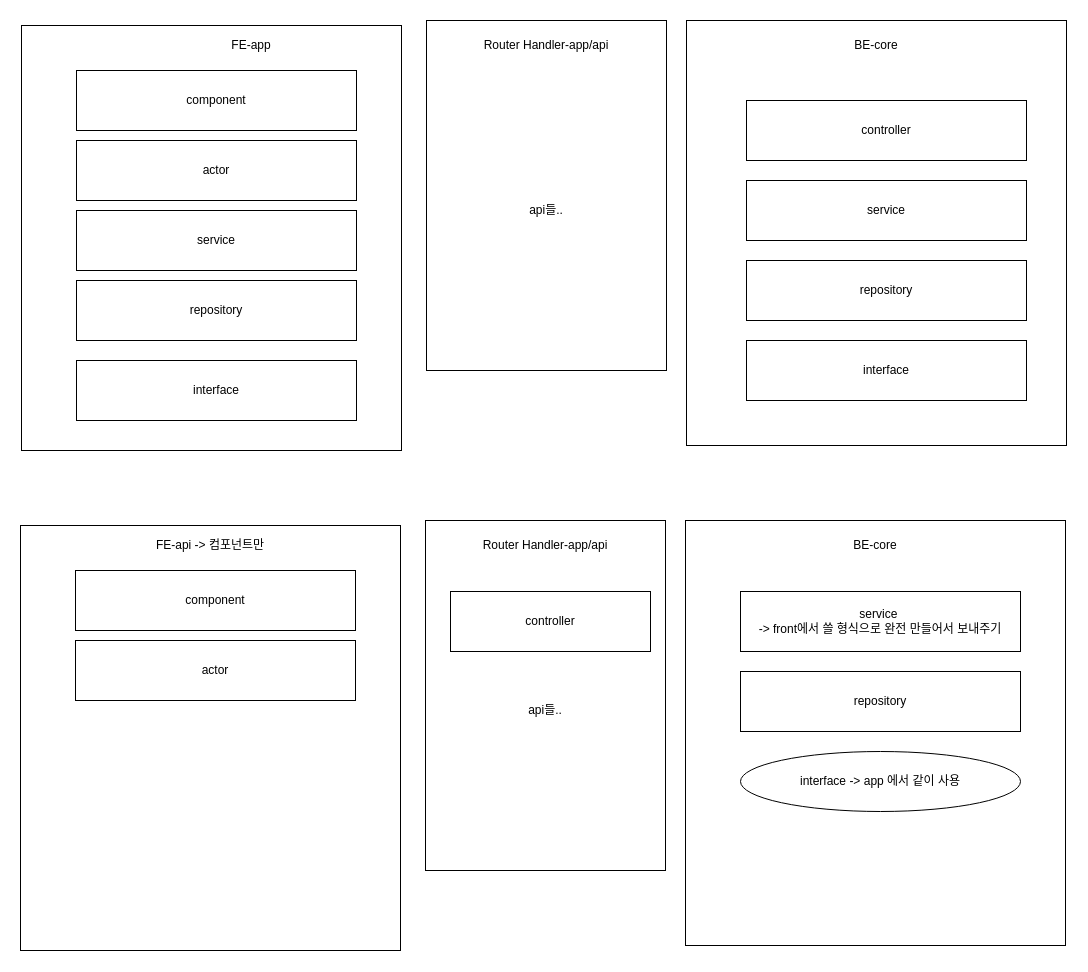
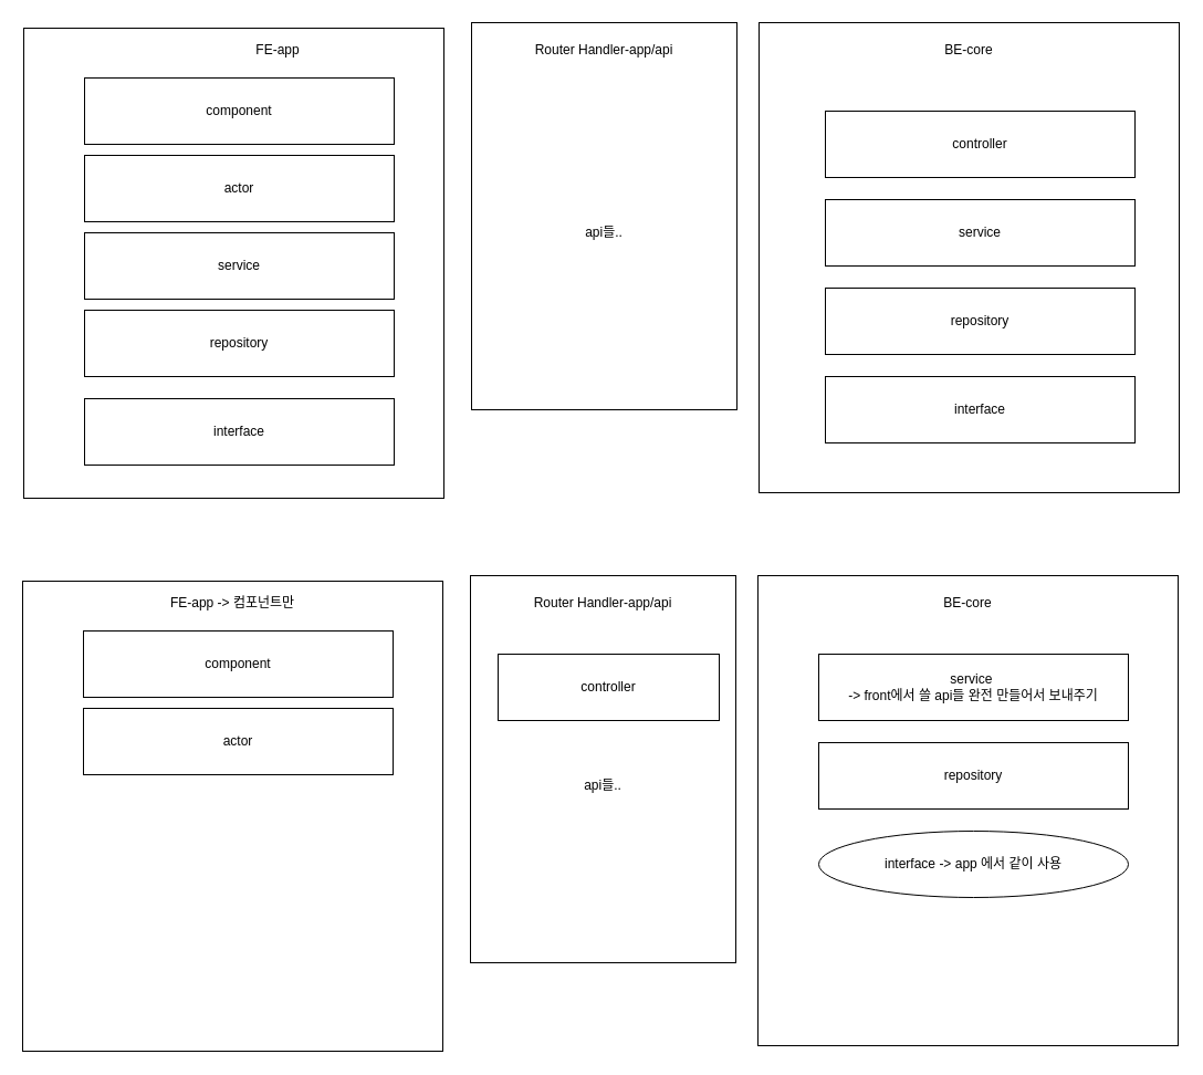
  <mxCell id="0" />
  <mxCell id="1" parent="0" />
  <mxCell id="2" value="" style="rounded=0;whiteSpace=wrap;html=1;" vertex="1" parent="1"><mxGeometry x="686" y="20" width="380" height="425" as="geometry" /></mxCell>
  <mxCell id="3" value="" style="rounded=0;whiteSpace=wrap;html=1;" vertex="1" parent="1"><mxGeometry x="21" y="25" width="380" height="425" as="geometry" /></mxCell>
  <mxCell id="4" value="" style="rounded=0;whiteSpace=wrap;html=1;" vertex="1" parent="1"><mxGeometry x="426" y="20" width="240" height="350" as="geometry" /></mxCell>
  <mxCell id="5" value="Router Handler-app/api" style="text;html=1;align=center;verticalAlign=middle;whiteSpace=wrap;rounded=0;" vertex="1" parent="1"><mxGeometry x="481" y="30" width="130" height="30" as="geometry" /></mxCell>
  <mxCell id="6" value="FE-app" style="text;html=1;align=center;verticalAlign=middle;whiteSpace=wrap;rounded=0;" vertex="1" parent="1"><mxGeometry x="186" y="30" width="130" height="30" as="geometry" /></mxCell>
  <mxCell id="7" value="BE-core" style="text;html=1;align=center;verticalAlign=middle;whiteSpace=wrap;rounded=0;" vertex="1" parent="1"><mxGeometry x="811" y="30" width="130" height="30" as="geometry" /></mxCell>
  <mxCell id="8" value="component" style="rounded=0;whiteSpace=wrap;html=1;" vertex="1" parent="1"><mxGeometry x="76" y="70" width="280" height="60" as="geometry" /></mxCell>
  <mxCell id="9" value="repository" style="rounded=0;whiteSpace=wrap;html=1;" vertex="1" parent="1"><mxGeometry x="76" y="280" width="280" height="60" as="geometry" /></mxCell>
  <mxCell id="10" value="interface" style="rounded=0;whiteSpace=wrap;html=1;" vertex="1" parent="1"><mxGeometry x="76" y="360" width="280" height="60" as="geometry" /></mxCell>
  <mxCell id="11" value="service" style="rounded=0;whiteSpace=wrap;html=1;" vertex="1" parent="1"><mxGeometry x="76" y="210" width="280" height="60" as="geometry" /></mxCell>
  <mxCell id="12" value="repository" style="rounded=0;whiteSpace=wrap;html=1;" vertex="1" parent="1"><mxGeometry x="746" y="260" width="280" height="60" as="geometry" /></mxCell>
  <mxCell id="13" value="interface" style="rounded=0;whiteSpace=wrap;html=1;" vertex="1" parent="1"><mxGeometry x="746" y="340" width="280" height="60" as="geometry" /></mxCell>
  <mxCell id="14" value="service" style="rounded=0;whiteSpace=wrap;html=1;" vertex="1" parent="1"><mxGeometry x="746" y="180" width="280" height="60" as="geometry" /></mxCell>
  <mxCell id="15" value="controller" style="rounded=0;whiteSpace=wrap;html=1;" vertex="1" parent="1"><mxGeometry x="746" y="100" width="280" height="60" as="geometry" /></mxCell>
  <mxCell id="16" value="actor" style="rounded=0;whiteSpace=wrap;html=1;" vertex="1" parent="1"><mxGeometry x="76" y="140" width="280" height="60" as="geometry" /></mxCell>
  <mxCell id="17" value="api들.." style="text;html=1;align=center;verticalAlign=middle;whiteSpace=wrap;rounded=0;" vertex="1" parent="1"><mxGeometry x="516" y="195" width="60" height="30" as="geometry" /></mxCell>
  <mxCell id="18" value="" style="rounded=0;whiteSpace=wrap;html=1;" vertex="1" parent="1"><mxGeometry x="685" y="520" width="380" height="425" as="geometry" /></mxCell>
  <mxCell id="19" value="" style="rounded=0;whiteSpace=wrap;html=1;" vertex="1" parent="1"><mxGeometry x="20" y="525" width="380" height="425" as="geometry" /></mxCell>
  <mxCell id="20" value="" style="rounded=0;whiteSpace=wrap;html=1;" vertex="1" parent="1"><mxGeometry x="425" y="520" width="240" height="350" as="geometry" /></mxCell>
  <mxCell id="21" value="Router Handler-app/api" style="text;html=1;align=center;verticalAlign=middle;whiteSpace=wrap;rounded=0;" vertex="1" parent="1"><mxGeometry x="480" y="530" width="130" height="30" as="geometry" /></mxCell>
- <mxCell id="22" value="FE-api -&amp;gt; 컴포넌트만" style="text;html=1;align=center;verticalAlign=middle;whiteSpace=wrap;rounded=0;" vertex="1" parent="1"><mxGeometry x="145" y="530" width="130" height="30" as="geometry" /></mxCell>
+ <mxCell id="22" value="FE-app -&amp;gt; 컴포넌트만" style="text;html=1;align=center;verticalAlign=middle;whiteSpace=wrap;rounded=0;" vertex="1" parent="1"><mxGeometry x="145" y="530" width="130" height="30" as="geometry" /></mxCell>
  <mxCell id="23" value="BE-core" style="text;html=1;align=center;verticalAlign=middle;whiteSpace=wrap;rounded=0;" vertex="1" parent="1"><mxGeometry x="810" y="530" width="130" height="30" as="geometry" /></mxCell>
  <mxCell id="24" value="component" style="rounded=0;whiteSpace=wrap;html=1;" vertex="1" parent="1"><mxGeometry x="75" y="570" width="280" height="60" as="geometry" /></mxCell>
  <mxCell id="25" value="repository" style="rounded=0;whiteSpace=wrap;html=1;" vertex="1" parent="1"><mxGeometry x="740" y="671" width="280" height="60" as="geometry" /></mxCell>
  <mxCell id="26" value="interface -&amp;gt; app 에서 같이 사용" style="ellipse;whiteSpace=wrap;html=1;" vertex="1" parent="1"><mxGeometry x="740" y="751" width="280" height="60" as="geometry" /></mxCell>
- <mxCell id="27" value="service&amp;nbsp;&lt;div&gt;-&amp;gt; front에서 쓸 형식으로 완전 만들어서 보내주기&lt;/div&gt;" style="rounded=0;whiteSpace=wrap;html=1;" vertex="1" parent="1"><mxGeometry x="740" y="591" width="280" height="60" as="geometry" /></mxCell>
+ <mxCell id="27" value="service&amp;nbsp;&lt;div&gt;-&amp;gt; front에서 쓸 api들 완전 만들어서 보내주기&lt;/div&gt;" style="rounded=0;whiteSpace=wrap;html=1;" vertex="1" parent="1"><mxGeometry x="740" y="591" width="280" height="60" as="geometry" /></mxCell>
  <mxCell id="28" value="controller" style="rounded=0;whiteSpace=wrap;html=1;" vertex="1" parent="1"><mxGeometry x="450" y="591" width="200" height="60" as="geometry" /></mxCell>
  <mxCell id="29" value="actor" style="rounded=0;whiteSpace=wrap;html=1;" vertex="1" parent="1"><mxGeometry x="75" y="640" width="280" height="60" as="geometry" /></mxCell>
  <mxCell id="30" value="api들.." style="text;html=1;align=center;verticalAlign=middle;whiteSpace=wrap;rounded=0;" vertex="1" parent="1"><mxGeometry x="515" y="695" width="60" height="30" as="geometry" /></mxCell>
